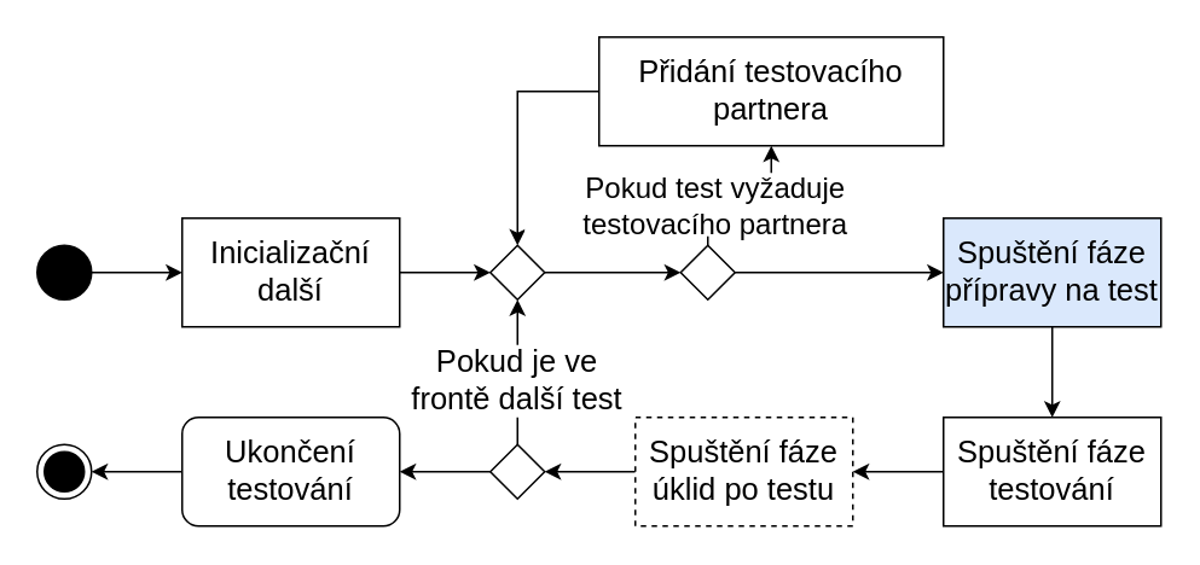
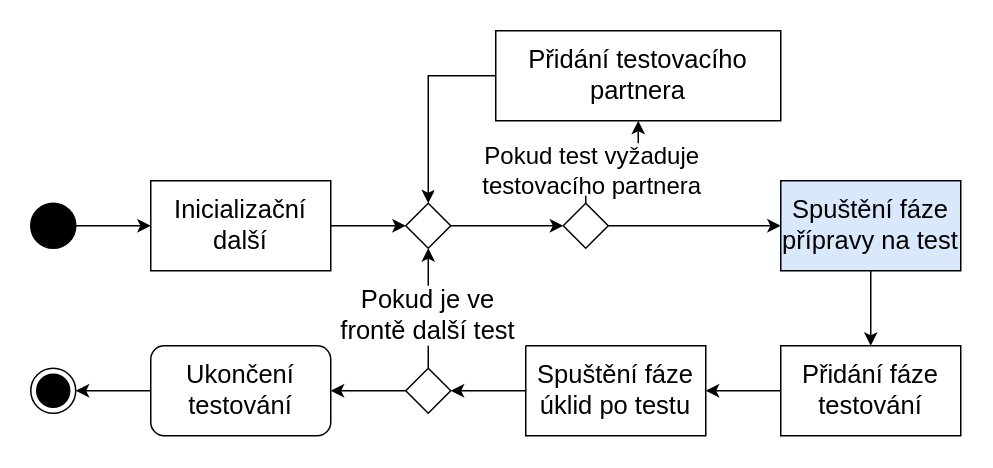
  <mxCell id="0" />
  <mxCell id="1" parent="0" />
  <mxCell id="2" style="edgeStyle=orthogonalEdgeStyle;rounded=0;orthogonalLoop=1;jettySize=auto;html=1;entryX=0;entryY=0.5;entryDx=0;entryDy=0;fontSize=17;" parent="1" source="3" target="24" edge="1"><mxGeometry relative="1" as="geometry" /></mxCell>
  <mxCell id="3" value="Inicializační další" style="rounded=0;whiteSpace=wrap;html=1;fontSize=17;" parent="1" vertex="1"><mxGeometry x="100" y="120" width="120" height="60" as="geometry" /></mxCell>
  <mxCell id="4" style="edgeStyle=orthogonalEdgeStyle;rounded=0;orthogonalLoop=1;jettySize=auto;html=1;entryX=0.5;entryY=0;entryDx=0;entryDy=0;fontSize=17;" parent="1" source="5" target="7" edge="1"><mxGeometry relative="1" as="geometry" /></mxCell>
  <mxCell id="5" value="Spuštění fáze přípravy na test" style="rounded=0;whiteSpace=wrap;html=1;fontSize=17;fillColor=#dae8fc;" parent="1" vertex="1"><mxGeometry x="520" y="120" width="120" height="60" as="geometry" /></mxCell>
  <mxCell id="6" style="edgeStyle=orthogonalEdgeStyle;rounded=0;orthogonalLoop=1;jettySize=auto;html=1;entryX=1;entryY=0.5;entryDx=0;entryDy=0;fontSize=17;" parent="1" source="7" target="9" edge="1"><mxGeometry relative="1" as="geometry" /></mxCell>
- <mxCell id="7" value="Spuštění fáze testování" style="rounded=0;whiteSpace=wrap;html=1;fontSize=17;" parent="1" vertex="1"><mxGeometry x="520" y="230" width="120" height="60" as="geometry" /></mxCell>
+ <mxCell id="7" value="Přidání fáze testování" style="rounded=0;whiteSpace=wrap;html=1;fontSize=17;" parent="1" vertex="1"><mxGeometry x="520" y="230" width="120" height="60" as="geometry" /></mxCell>
  <mxCell id="8" style="edgeStyle=orthogonalEdgeStyle;rounded=0;orthogonalLoop=1;jettySize=auto;html=1;entryX=1;entryY=0.5;entryDx=0;entryDy=0;fontSize=17;" parent="1" source="9" target="15" edge="1"><mxGeometry relative="1" as="geometry" /></mxCell>
- <mxCell id="9" value="Spuštění fáze úklid po testu" style="rounded=0;whiteSpace=wrap;html=1;fontSize=17;dashed=1;" parent="1" vertex="1"><mxGeometry x="350" y="230" width="120" height="60" as="geometry" /></mxCell>
+ <mxCell id="9" value="Spuštění fáze úklid po testu" style="rounded=0;whiteSpace=wrap;html=1;fontSize=17;" parent="1" vertex="1"><mxGeometry x="350" y="230" width="120" height="60" as="geometry" /></mxCell>
  <mxCell id="10" style="edgeStyle=orthogonalEdgeStyle;rounded=0;orthogonalLoop=1;jettySize=auto;html=1;entryX=1;entryY=0.5;entryDx=0;entryDy=0;fontSize=17;" parent="1" source="11" target="12" edge="1"><mxGeometry relative="1" as="geometry" /></mxCell>
  <mxCell id="11" value="Ukončení testování" style="whiteSpace=wrap;html=1;fontSize=17;rounded=1;" parent="1" vertex="1"><mxGeometry x="100" y="230" width="120" height="60" as="geometry" /></mxCell>
  <mxCell id="12" value="" style="ellipse;html=1;shape=endState;fillColor=#000000;fontSize=17;" parent="1" vertex="1"><mxGeometry x="20" y="245" width="30" height="30" as="geometry" /></mxCell>
  <mxCell id="13" style="edgeStyle=orthogonalEdgeStyle;rounded=0;orthogonalLoop=1;jettySize=auto;html=1;entryX=1;entryY=0.5;entryDx=0;entryDy=0;fontSize=17;" parent="1" source="15" target="11" edge="1"><mxGeometry relative="1" as="geometry" /></mxCell>
  <mxCell id="14" style="edgeStyle=orthogonalEdgeStyle;rounded=0;orthogonalLoop=1;jettySize=auto;html=1;entryX=0.5;entryY=1;entryDx=0;entryDy=0;fontSize=17;" parent="1" source="15" target="24" edge="1"><mxGeometry relative="1" as="geometry" /></mxCell>
  <mxCell id="15" value="" style="rhombus;whiteSpace=wrap;html=1;strokeColor=#000000;fontSize=17;" parent="1" vertex="1"><mxGeometry x="270" y="245" width="30" height="30" as="geometry" /></mxCell>
  <mxCell id="16" style="edgeStyle=orthogonalEdgeStyle;rounded=0;orthogonalLoop=1;jettySize=auto;html=1;entryX=0;entryY=0.5;entryDx=0;entryDy=0;fontSize=17;" parent="1" source="17" target="3" edge="1"><mxGeometry relative="1" as="geometry" /></mxCell>
  <mxCell id="17" value="" style="ellipse;whiteSpace=wrap;html=1;aspect=fixed;strokeColor=#000000;fillColor=#000000;fontSize=17;" parent="1" vertex="1"><mxGeometry x="20" y="135" width="30" height="30" as="geometry" /></mxCell>
  <mxCell id="18" style="edgeStyle=orthogonalEdgeStyle;rounded=0;orthogonalLoop=1;jettySize=auto;html=1;entryX=0.5;entryY=0;entryDx=0;entryDy=0;fontSize=17;" parent="1" source="19" target="24" edge="1"><mxGeometry relative="1" as="geometry" /></mxCell>
  <mxCell id="19" value="Přidání testovacího partnera" style="rounded=0;whiteSpace=wrap;html=1;fontSize=17;" parent="1" vertex="1"><mxGeometry x="330" y="20" width="190" height="60" as="geometry" /></mxCell>
  <mxCell id="20" style="edgeStyle=orthogonalEdgeStyle;rounded=0;orthogonalLoop=1;jettySize=auto;html=1;entryX=0.5;entryY=1;entryDx=0;entryDy=0;fontSize=17;" parent="1" source="22" target="19" edge="1"><mxGeometry relative="1" as="geometry" /></mxCell>
  <mxCell id="21" style="edgeStyle=orthogonalEdgeStyle;rounded=0;orthogonalLoop=1;jettySize=auto;html=1;entryX=0;entryY=0.5;entryDx=0;entryDy=0;fontSize=17;" parent="1" source="22" target="5" edge="1"><mxGeometry relative="1" as="geometry" /></mxCell>
  <mxCell id="22" value="" style="rhombus;whiteSpace=wrap;html=1;strokeColor=#000000;fontSize=17;" parent="1" vertex="1"><mxGeometry x="375" y="135" width="30" height="30" as="geometry" /></mxCell>
  <mxCell id="23" style="edgeStyle=orthogonalEdgeStyle;rounded=0;orthogonalLoop=1;jettySize=auto;html=1;entryX=0;entryY=0.5;entryDx=0;entryDy=0;fontSize=17;" parent="1" source="24" target="22" edge="1"><mxGeometry relative="1" as="geometry" /></mxCell>
  <mxCell id="24" value="" style="rhombus;whiteSpace=wrap;html=1;strokeColor=#000000;fontSize=17;" parent="1" vertex="1"><mxGeometry x="270" y="135" width="30" height="30" as="geometry" /></mxCell>
  <mxCell id="25" value="Pokud je ve frontě další test" style="text;html=1;strokeColor=none;align=center;verticalAlign=middle;whiteSpace=wrap;rounded=0;fillColor=#ffffff;fontSize=17;" parent="1" vertex="1"><mxGeometry x="220" y="190" width="130" height="40" as="geometry" /></mxCell>
  <mxCell id="26" value="Pokud test vyžaduje testovacího partnera" style="text;html=1;strokeColor=none;align=center;verticalAlign=middle;whiteSpace=wrap;rounded=0;fillColor=#ffffff;fontSize=16;" parent="1" vertex="1"><mxGeometry x="289" y="95" width="211" height="35" as="geometry" /></mxCell>
